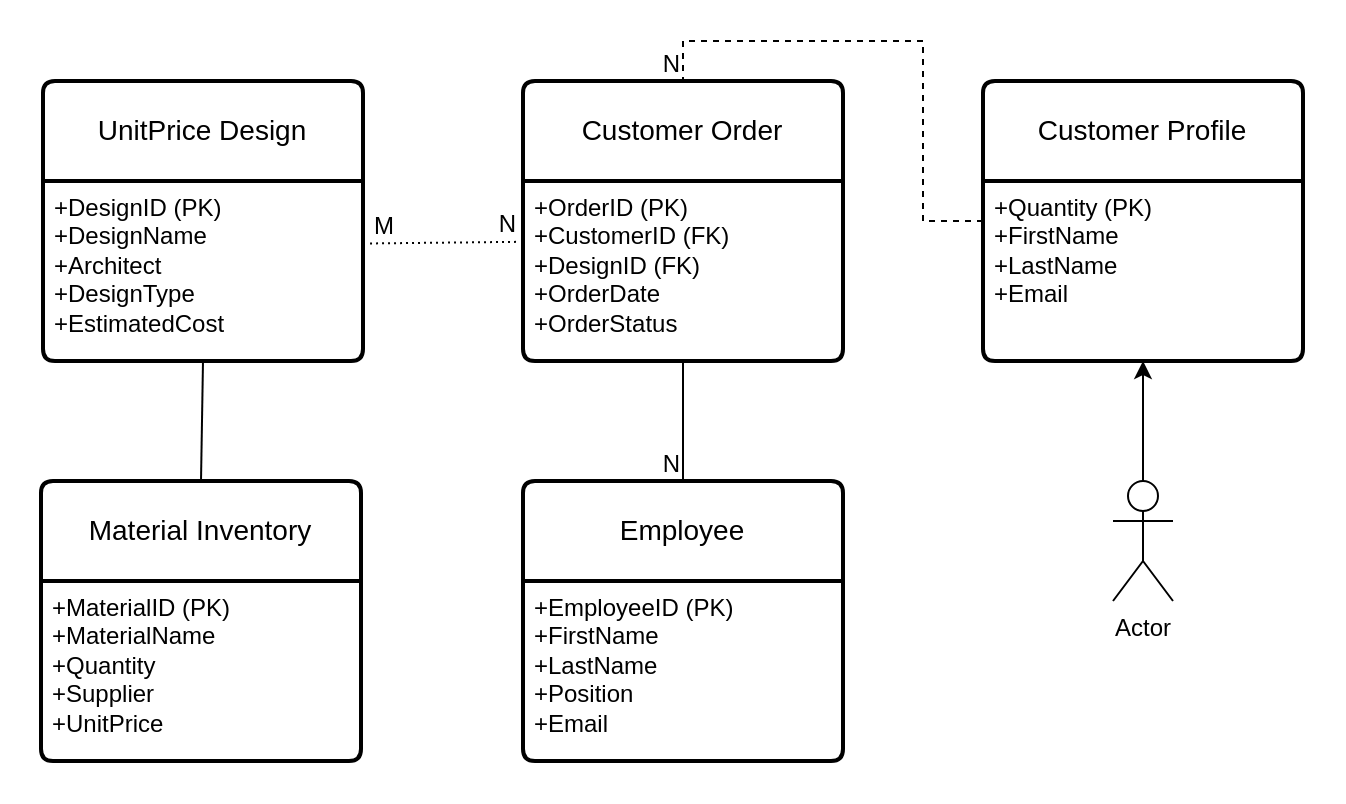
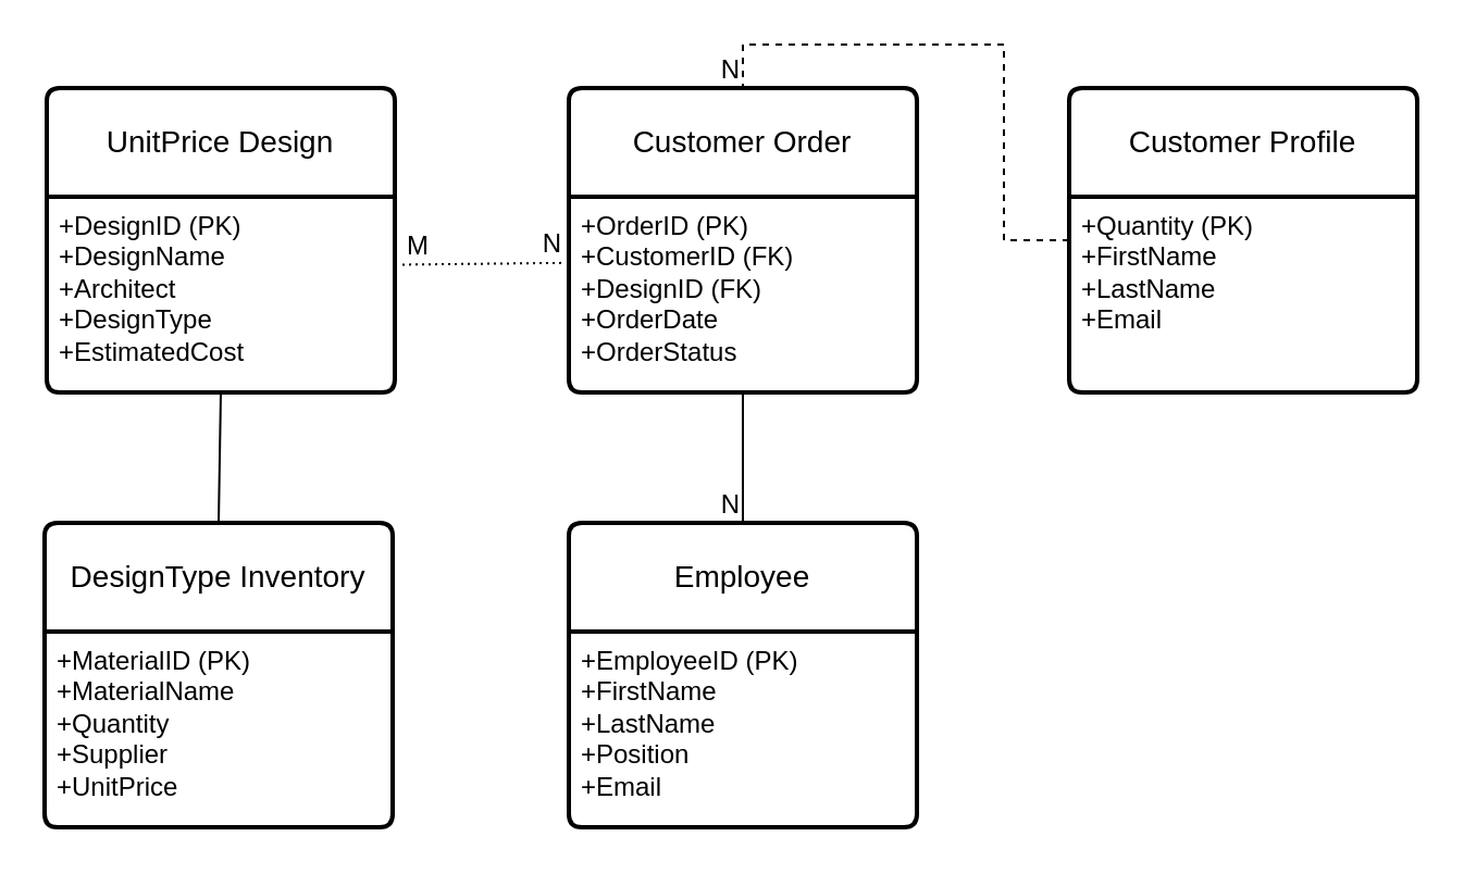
  <mxCell id="0" />
  <mxCell id="1" parent="0" />
  <mxCell id="2" value="UnitPrice Design  " style="swimlane;childLayout=stackLayout;horizontal=1;startSize=50;horizontalStack=0;rounded=1;fontSize=14;fontStyle=0;strokeWidth=2;resizeParent=0;resizeLast=1;shadow=0;dashed=0;align=center;arcSize=4;whiteSpace=wrap;html=1;" vertex="1" parent="1"><mxGeometry x="21" y="40" width="160" height="140" as="geometry" /></mxCell>
  <mxCell id="3" value="+DesignID (PK)&lt;br&gt;+DesignName&lt;br&gt;+Architect&lt;br&gt;+DesignType&lt;br&gt;+EstimatedCost" style="align=left;strokeColor=none;fillColor=none;spacingLeft=4;fontSize=12;verticalAlign=top;resizable=0;rotatable=0;part=1;html=1;" vertex="1" parent="2"><mxGeometry y="50" width="160" height="90" as="geometry" /></mxCell>
  <mxCell id="4" value="Customer Order" style="swimlane;childLayout=stackLayout;horizontal=1;startSize=50;horizontalStack=0;rounded=1;fontSize=14;fontStyle=0;strokeWidth=2;resizeParent=0;resizeLast=1;shadow=0;dashed=0;align=center;arcSize=4;whiteSpace=wrap;html=1;" vertex="1" parent="1"><mxGeometry x="261" y="40" width="160" height="140" as="geometry" /></mxCell>
  <mxCell id="5" value="+OrderID (PK)&lt;br&gt;+CustomerID (FK)&lt;br&gt;+DesignID (FK)&lt;br&gt;+OrderDate&lt;br&gt;+OrderStatus" style="align=left;strokeColor=none;fillColor=none;spacingLeft=4;fontSize=12;verticalAlign=top;resizable=0;rotatable=0;part=1;html=1;" vertex="1" parent="4"><mxGeometry y="50" width="160" height="90" as="geometry" /></mxCell>
- <mxCell id="6" value="Material Inventory" style="swimlane;childLayout=stackLayout;horizontal=1;startSize=50;horizontalStack=0;rounded=1;fontSize=14;fontStyle=0;strokeWidth=2;resizeParent=0;resizeLast=1;shadow=0;dashed=0;align=center;arcSize=4;whiteSpace=wrap;html=1;" vertex="1" parent="1"><mxGeometry x="20" y="240" width="160" height="140" as="geometry" /></mxCell>
+ <mxCell id="6" value="DesignType Inventory" style="swimlane;childLayout=stackLayout;horizontal=1;startSize=50;horizontalStack=0;rounded=1;fontSize=14;fontStyle=0;strokeWidth=2;resizeParent=0;resizeLast=1;shadow=0;dashed=0;align=center;arcSize=4;whiteSpace=wrap;html=1;" vertex="1" parent="1"><mxGeometry x="20" y="240" width="160" height="140" as="geometry" /></mxCell>
  <mxCell id="7" value="+MaterialID (PK)&lt;br&gt;+MaterialName&lt;br&gt;+Quantity&lt;br&gt;+Supplier&lt;br&gt;+UnitPrice" style="align=left;strokeColor=none;fillColor=none;spacingLeft=4;fontSize=12;verticalAlign=top;resizable=0;rotatable=0;part=1;html=1;" vertex="1" parent="6"><mxGeometry y="50" width="160" height="90" as="geometry" /></mxCell>
  <mxCell id="8" value="Employee" style="swimlane;childLayout=stackLayout;horizontal=1;startSize=50;horizontalStack=0;rounded=1;fontSize=14;fontStyle=0;strokeWidth=2;resizeParent=0;resizeLast=1;shadow=0;dashed=0;align=center;arcSize=4;whiteSpace=wrap;html=1;" vertex="1" parent="1"><mxGeometry x="261" y="240" width="160" height="140" as="geometry" /></mxCell>
  <mxCell id="9" value="+EmployeeID (PK)&lt;br&gt;+FirstName&lt;br&gt;+LastName&lt;br&gt;+Position&lt;br&gt;+Email" style="align=left;strokeColor=none;fillColor=none;spacingLeft=4;fontSize=12;verticalAlign=top;resizable=0;rotatable=0;part=1;html=1;" vertex="1" parent="8"><mxGeometry y="50" width="160" height="90" as="geometry" /></mxCell>
  <mxCell id="10" value="Customer Profile" style="swimlane;childLayout=stackLayout;horizontal=1;startSize=50;horizontalStack=0;rounded=1;fontSize=14;fontStyle=0;strokeWidth=2;resizeParent=0;resizeLast=1;shadow=0;dashed=0;align=center;arcSize=4;whiteSpace=wrap;html=1;" vertex="1" parent="1"><mxGeometry x="491" y="40" width="160" height="140" as="geometry"><mxRectangle x="600" y="120" width="140" height="50" as="alternateBounds" /></mxGeometry></mxCell>
  <mxCell id="11" value="+Quantity (PK)&lt;br&gt;+FirstName&lt;br&gt;+LastName&lt;br&gt;+Email" style="align=left;strokeColor=none;fillColor=none;spacingLeft=4;fontSize=12;verticalAlign=top;resizable=0;rotatable=0;part=1;html=1;" vertex="1" parent="10"><mxGeometry y="50" width="160" height="90" as="geometry" /></mxCell>
  <mxCell id="12" value="" style="endArrow=none;html=1;rounded=0;dashed=1;dashPattern=1 2;exitX=1.022;exitY=0.347;exitDx=0;exitDy=0;exitPerimeter=0;entryX=-0.018;entryY=0.338;entryDx=0;entryDy=0;entryPerimeter=0;" edge="1" parent="1" source="3" target="5"><mxGeometry relative="1" as="geometry"><mxPoint x="431" y="190" as="sourcePoint" /><mxPoint x="591" y="190" as="targetPoint" /></mxGeometry></mxCell>
  <mxCell id="13" value="M" style="resizable=0;html=1;whiteSpace=wrap;align=left;verticalAlign=bottom;" connectable="0" vertex="1" parent="12"><mxGeometry x="-1" relative="1" as="geometry" /></mxCell>
  <mxCell id="14" value="N" style="resizable=0;html=1;whiteSpace=wrap;align=right;verticalAlign=bottom;" connectable="0" vertex="1" parent="12"><mxGeometry x="1" relative="1" as="geometry" /></mxCell>
  <mxCell id="15" value="" style="endArrow=none;html=1;rounded=0;entryX=0.5;entryY=0;entryDx=0;entryDy=0;exitX=0.5;exitY=1;exitDx=0;exitDy=0;" edge="1" parent="1" source="3" target="6"><mxGeometry relative="1" as="geometry"><mxPoint x="431" y="190" as="sourcePoint" /><mxPoint x="591" y="190" as="targetPoint" /></mxGeometry></mxCell>
  <mxCell id="16" value="" style="endArrow=none;html=1;rounded=0;entryX=0.5;entryY=0;entryDx=0;entryDy=0;" edge="1" parent="1" target="8"><mxGeometry relative="1" as="geometry"><mxPoint x="341" y="180" as="sourcePoint" /><mxPoint x="271" y="210" as="targetPoint" /><Array as="points"><mxPoint x="341" y="200" /></Array></mxGeometry></mxCell>
  <mxCell id="17" value="N" style="resizable=0;html=1;whiteSpace=wrap;align=right;verticalAlign=bottom;" connectable="0" vertex="1" parent="16"><mxGeometry x="1" relative="1" as="geometry" /></mxCell>
  <mxCell id="18" value="" style="endArrow=none;html=1;rounded=0;exitX=0;exitY=0.5;exitDx=0;exitDy=0;entryX=0.5;entryY=0;entryDx=0;entryDy=0;dashed=1;" edge="1" parent="1" source="10" target="4"><mxGeometry relative="1" as="geometry"><mxPoint x="431" y="190" as="sourcePoint" /><mxPoint x="361" y="20" as="targetPoint" /><Array as="points"><mxPoint x="461" y="110" /><mxPoint x="461" y="20" /><mxPoint x="341" y="20" /></Array></mxGeometry></mxCell>
  <mxCell id="19" value="N" style="resizable=0;html=1;whiteSpace=wrap;align=right;verticalAlign=bottom;" connectable="0" vertex="1" parent="18"><mxGeometry x="1" relative="1" as="geometry" /></mxCell>
- <mxCell id="20" value="" style="edgeStyle=orthogonalEdgeStyle;rounded=0;orthogonalLoop=1;jettySize=auto;html=1;" edge="1" parent="1" source="21" target="11"><mxGeometry relative="1" as="geometry" /></mxCell>
- <mxCell id="21" value="Actor" style="shape=umlActor;verticalLabelPosition=bottom;verticalAlign=top;html=1;outlineConnect=0;" vertex="1" parent="1"><mxGeometry x="556" y="240" width="30" height="60" as="geometry" /></mxCell>
